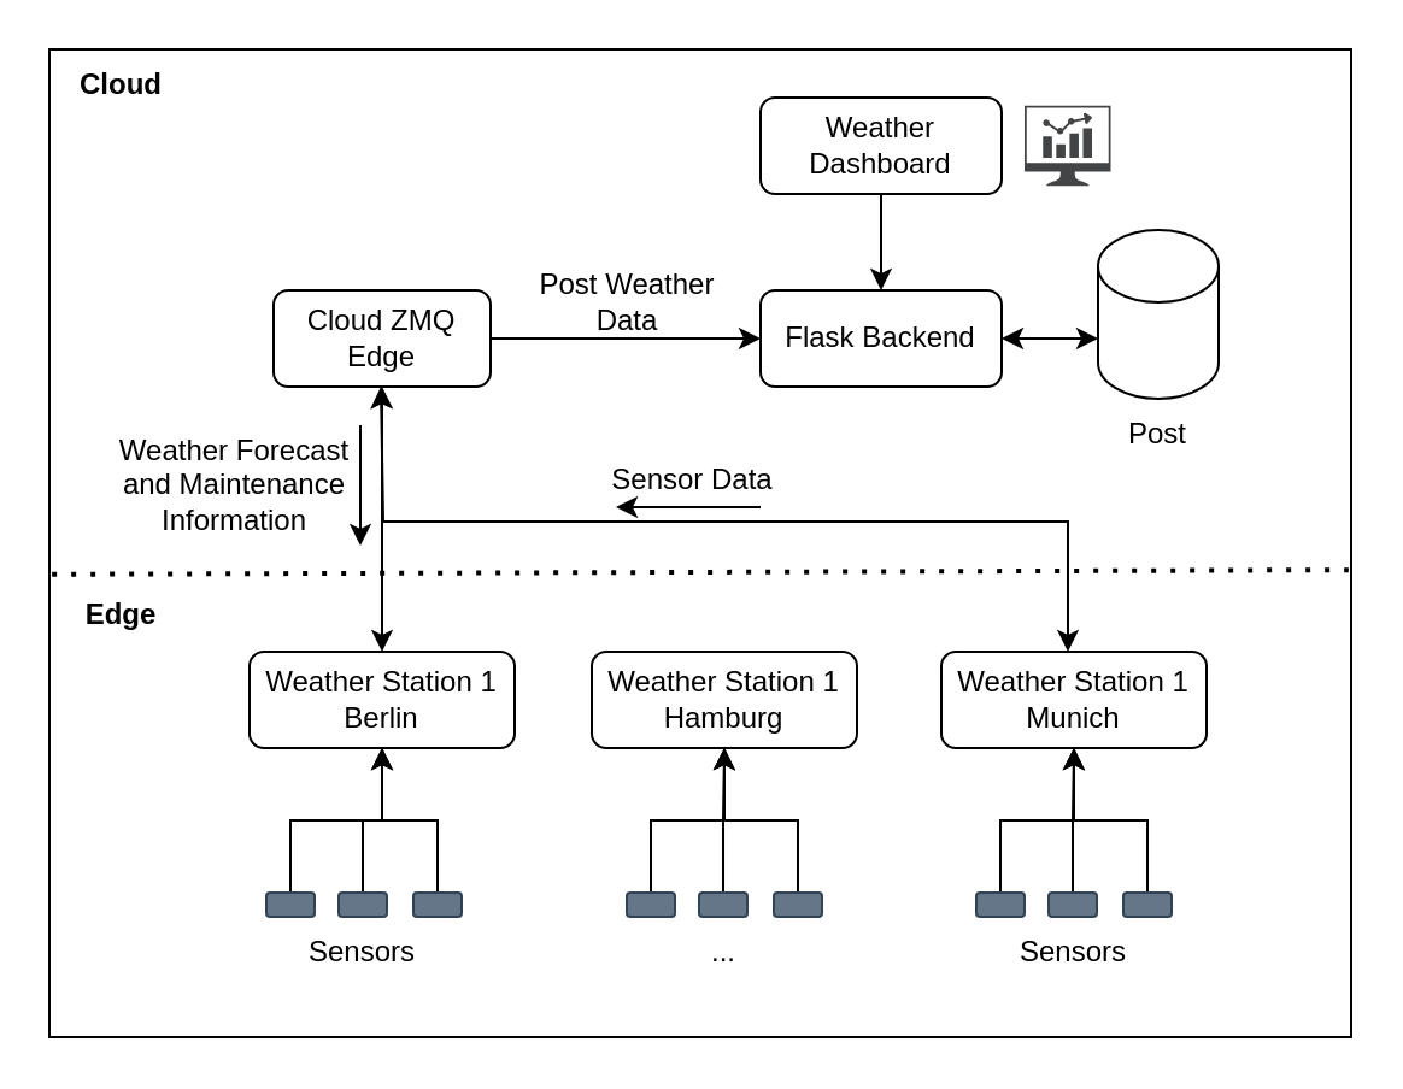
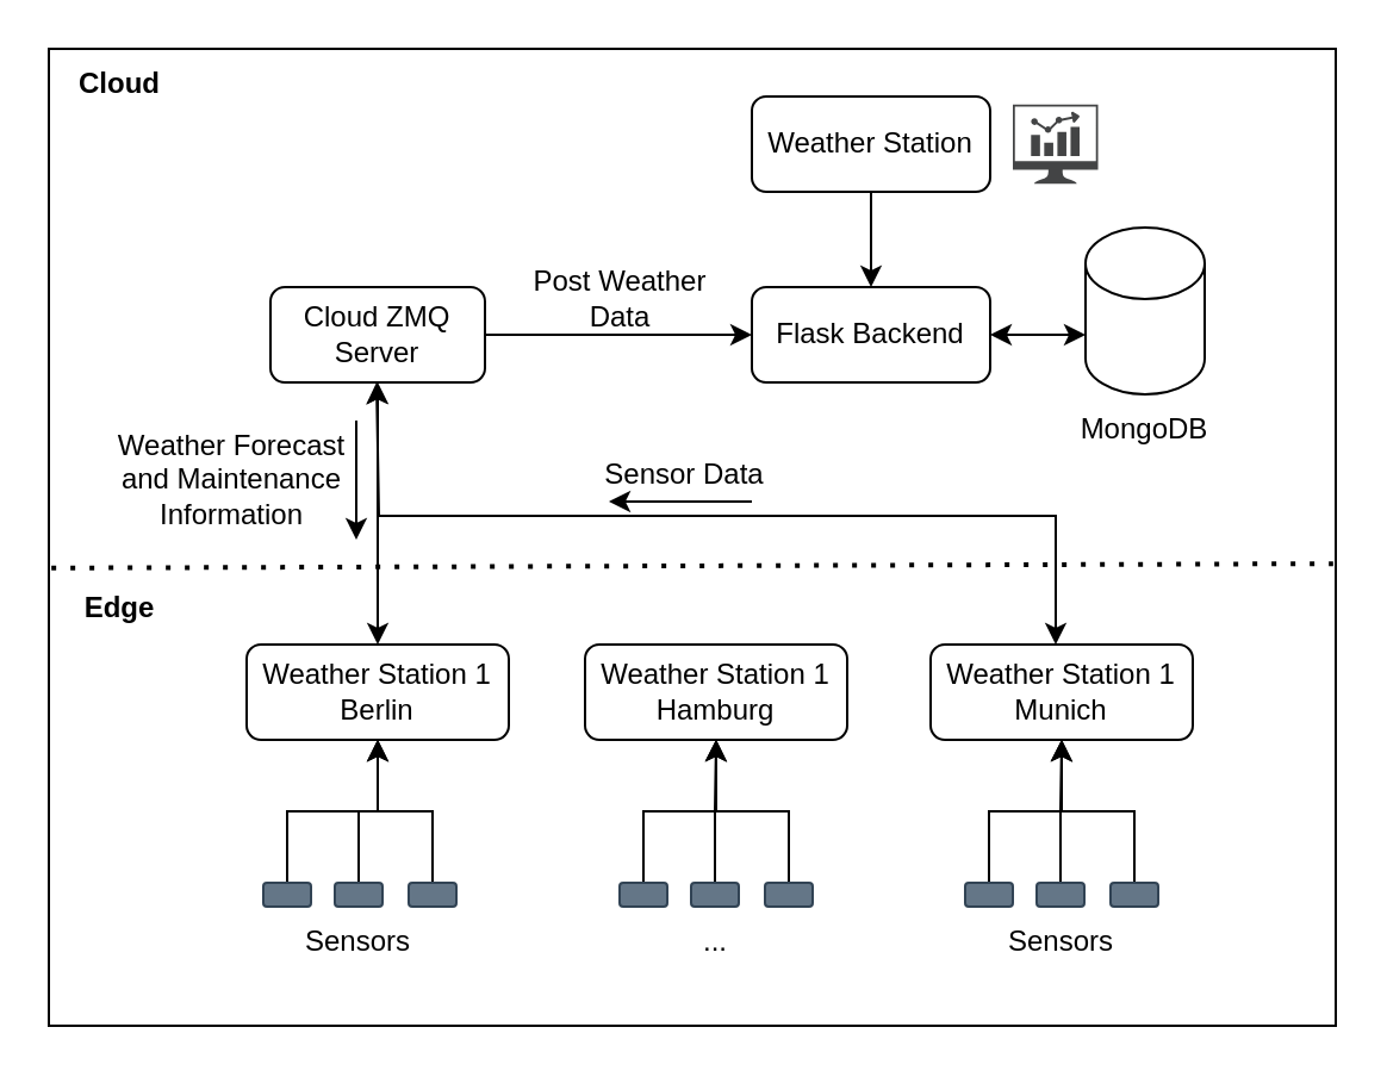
  <mxCell id="0" />
  <mxCell id="1" parent="0" />
  <mxCell id="2" value="" style="rounded=0;whiteSpace=wrap;html=1;" vertex="1" parent="1"><mxGeometry x="20" y="20" width="540" height="410" as="geometry" /></mxCell>
  <mxCell id="3" value="&lt;div&gt;&lt;b&gt;Cloud&lt;/b&gt;&lt;/div&gt;" style="text;html=1;strokeColor=none;fillColor=none;align=center;verticalAlign=middle;whiteSpace=wrap;rounded=0;" vertex="1" parent="1"><mxGeometry x="20" y="20" width="60" height="30" as="geometry" /></mxCell>
  <mxCell id="4" value="" style="shape=cylinder3;whiteSpace=wrap;html=1;boundedLbl=1;backgroundOutline=1;size=15;" vertex="1" parent="1"><mxGeometry x="455" y="95" width="50" height="70" as="geometry" /></mxCell>
- <mxCell id="5" value="Post" style="text;html=1;strokeColor=none;fillColor=none;align=center;verticalAlign=middle;whiteSpace=wrap;rounded=0;" vertex="1" parent="1"><mxGeometry x="450" y="165" width="60" height="30" as="geometry" /></mxCell>
+ <mxCell id="5" value="MongoDB" style="text;html=1;strokeColor=none;fillColor=none;align=center;verticalAlign=middle;whiteSpace=wrap;rounded=0;" vertex="1" parent="1"><mxGeometry x="450" y="165" width="60" height="30" as="geometry" /></mxCell>
  <mxCell id="6" style="edgeStyle=orthogonalEdgeStyle;rounded=0;orthogonalLoop=1;jettySize=auto;html=1;exitX=1;exitY=0.5;exitDx=0;exitDy=0;entryX=0;entryY=0;entryDx=0;entryDy=45;entryPerimeter=0;startArrow=classic;startFill=1;" edge="1" parent="1" source="7" target="4"><mxGeometry relative="1" as="geometry" /></mxCell>
  <mxCell id="7" value="Flask Backend" style="rounded=1;whiteSpace=wrap;html=1;" vertex="1" parent="1"><mxGeometry x="315" y="120" width="100" height="40" as="geometry" /></mxCell>
  <mxCell id="8" style="edgeStyle=orthogonalEdgeStyle;rounded=0;orthogonalLoop=1;jettySize=auto;html=1;exitX=1;exitY=0.5;exitDx=0;exitDy=0;entryX=0;entryY=0.5;entryDx=0;entryDy=0;" edge="1" parent="1" source="9" target="7"><mxGeometry relative="1" as="geometry" /></mxCell>
- <mxCell id="9" value="Cloud ZMQ Edge" style="rounded=1;whiteSpace=wrap;html=1;" vertex="1" parent="1"><mxGeometry x="113" y="120" width="90" height="40" as="geometry" /></mxCell>
+ <mxCell id="9" value="Cloud ZMQ Server" style="rounded=1;whiteSpace=wrap;html=1;" vertex="1" parent="1"><mxGeometry x="113" y="120" width="90" height="40" as="geometry" /></mxCell>
  <mxCell id="10" style="edgeStyle=orthogonalEdgeStyle;rounded=0;orthogonalLoop=1;jettySize=auto;html=1;exitX=0.5;exitY=1;exitDx=0;exitDy=0;entryX=0.5;entryY=0;entryDx=0;entryDy=0;" edge="1" parent="1" source="11" target="7"><mxGeometry relative="1" as="geometry" /></mxCell>
- <mxCell id="11" value="Weather Dashboard" style="rounded=1;whiteSpace=wrap;html=1;" vertex="1" parent="1"><mxGeometry x="315" y="40" width="100" height="40" as="geometry" /></mxCell>
+ <mxCell id="11" value="Weather Station" style="rounded=1;whiteSpace=wrap;html=1;" vertex="1" parent="1"><mxGeometry x="315" y="40" width="100" height="40" as="geometry" /></mxCell>
  <mxCell id="12" value="Post Weather Data" style="text;html=1;strokeColor=none;fillColor=none;align=center;verticalAlign=middle;whiteSpace=wrap;rounded=0;" vertex="1" parent="1"><mxGeometry x="220" y="110" width="80" height="30" as="geometry" /></mxCell>
  <mxCell id="13" style="edgeStyle=orthogonalEdgeStyle;rounded=0;orthogonalLoop=1;jettySize=auto;html=1;exitX=0.5;exitY=0;exitDx=0;exitDy=0;entryX=0.5;entryY=1;entryDx=0;entryDy=0;startArrow=classic;startFill=1;" edge="1" parent="1" source="14" target="9"><mxGeometry relative="1" as="geometry" /></mxCell>
  <mxCell id="14" value="&lt;div&gt;Weather Station 1&lt;br&gt;&lt;/div&gt;&lt;div&gt;Berlin&lt;br&gt;&lt;/div&gt;" style="rounded=1;whiteSpace=wrap;html=1;" vertex="1" parent="1"><mxGeometry x="103" y="270" width="110" height="40" as="geometry" /></mxCell>
  <mxCell id="15" value="&lt;div&gt;Weather Station 1&lt;br&gt;&lt;/div&gt;&lt;div&gt;Hamburg&lt;br&gt;&lt;/div&gt;" style="rounded=1;whiteSpace=wrap;html=1;" vertex="1" parent="1"><mxGeometry x="245" y="270" width="110" height="40" as="geometry" /></mxCell>
  <mxCell id="16" style="edgeStyle=orthogonalEdgeStyle;rounded=0;orthogonalLoop=1;jettySize=auto;html=1;exitX=0.5;exitY=0;exitDx=0;exitDy=0;startArrow=classic;startFill=1;" edge="1" parent="1"><mxGeometry relative="1" as="geometry"><mxPoint x="157.5" y="160" as="targetPoint" /><mxPoint x="442.5" y="270" as="sourcePoint" /><Array as="points"><mxPoint x="442.5" y="216" /><mxPoint x="158.5" y="216" /></Array></mxGeometry></mxCell>
  <mxCell id="17" value="&lt;div&gt;Weather Station 1&lt;br&gt;&lt;/div&gt;&lt;div&gt;Munich&lt;br&gt;&lt;/div&gt;" style="rounded=1;whiteSpace=wrap;html=1;" vertex="1" parent="1"><mxGeometry x="390" y="270" width="110" height="40" as="geometry" /></mxCell>
  <mxCell id="18" value="Sensor Data" style="text;html=1;strokeColor=none;fillColor=none;align=center;verticalAlign=middle;whiteSpace=wrap;rounded=0;" vertex="1" parent="1"><mxGeometry x="247" y="184" width="80" height="30" as="geometry" /></mxCell>
  <mxCell id="19" style="edgeStyle=orthogonalEdgeStyle;rounded=0;orthogonalLoop=1;jettySize=auto;html=1;exitX=0.5;exitY=0;exitDx=0;exitDy=0;entryX=0.5;entryY=1;entryDx=0;entryDy=0;" edge="1" parent="1" source="20" target="14"><mxGeometry relative="1" as="geometry" /></mxCell>
  <mxCell id="20" value="" style="rounded=1;whiteSpace=wrap;html=1;fillColor=#647687;fontColor=#ffffff;strokeColor=#314354;" vertex="1" parent="1"><mxGeometry x="110" y="370" width="20" height="10" as="geometry" /></mxCell>
  <mxCell id="21" style="edgeStyle=orthogonalEdgeStyle;rounded=0;orthogonalLoop=1;jettySize=auto;html=1;exitX=0.5;exitY=0;exitDx=0;exitDy=0;entryX=0.5;entryY=1;entryDx=0;entryDy=0;" edge="1" parent="1" source="22" target="14"><mxGeometry relative="1" as="geometry" /></mxCell>
  <mxCell id="22" value="" style="rounded=1;whiteSpace=wrap;html=1;fillColor=#647687;fontColor=#ffffff;strokeColor=#314354;" vertex="1" parent="1"><mxGeometry x="140" y="370" width="20" height="10" as="geometry" /></mxCell>
  <mxCell id="23" style="edgeStyle=orthogonalEdgeStyle;rounded=0;orthogonalLoop=1;jettySize=auto;html=1;exitX=0.5;exitY=0;exitDx=0;exitDy=0;entryX=0.5;entryY=1;entryDx=0;entryDy=0;" edge="1" parent="1" source="24" target="14"><mxGeometry relative="1" as="geometry" /></mxCell>
  <mxCell id="24" value="" style="rounded=1;whiteSpace=wrap;html=1;fillColor=#647687;fontColor=#ffffff;strokeColor=#314354;" vertex="1" parent="1"><mxGeometry x="171" y="370" width="20" height="10" as="geometry" /></mxCell>
  <mxCell id="25" style="edgeStyle=orthogonalEdgeStyle;rounded=0;orthogonalLoop=1;jettySize=auto;html=1;exitX=0.5;exitY=0;exitDx=0;exitDy=0;entryX=0.5;entryY=1;entryDx=0;entryDy=0;" edge="1" parent="1" source="26" target="15"><mxGeometry relative="1" as="geometry" /></mxCell>
  <mxCell id="26" value="" style="rounded=1;whiteSpace=wrap;html=1;fillColor=#647687;fontColor=#ffffff;strokeColor=#314354;" vertex="1" parent="1"><mxGeometry x="259.5" y="370" width="20" height="10" as="geometry" /></mxCell>
  <mxCell id="27" style="edgeStyle=orthogonalEdgeStyle;rounded=0;orthogonalLoop=1;jettySize=auto;html=1;exitX=0.5;exitY=0;exitDx=0;exitDy=0;entryX=0.5;entryY=1;entryDx=0;entryDy=0;" edge="1" parent="1" source="28" target="15"><mxGeometry relative="1" as="geometry" /></mxCell>
  <mxCell id="28" value="" style="rounded=1;whiteSpace=wrap;html=1;fillColor=#647687;fontColor=#ffffff;strokeColor=#314354;" vertex="1" parent="1"><mxGeometry x="289.5" y="370" width="20" height="10" as="geometry" /></mxCell>
  <mxCell id="29" style="edgeStyle=orthogonalEdgeStyle;rounded=0;orthogonalLoop=1;jettySize=auto;html=1;exitX=0.5;exitY=0;exitDx=0;exitDy=0;entryX=0.5;entryY=1;entryDx=0;entryDy=0;" edge="1" parent="1" source="30" target="15"><mxGeometry relative="1" as="geometry" /></mxCell>
  <mxCell id="30" value="" style="rounded=1;whiteSpace=wrap;html=1;fillColor=#647687;fontColor=#ffffff;strokeColor=#314354;" vertex="1" parent="1"><mxGeometry x="320.5" y="370" width="20" height="10" as="geometry" /></mxCell>
  <mxCell id="31" style="edgeStyle=orthogonalEdgeStyle;rounded=0;orthogonalLoop=1;jettySize=auto;html=1;exitX=0.5;exitY=0;exitDx=0;exitDy=0;entryX=0.5;entryY=1;entryDx=0;entryDy=0;" edge="1" parent="1" source="32" target="17"><mxGeometry relative="1" as="geometry" /></mxCell>
  <mxCell id="32" value="" style="rounded=1;whiteSpace=wrap;html=1;fillColor=#647687;fontColor=#ffffff;strokeColor=#314354;" vertex="1" parent="1"><mxGeometry x="404.5" y="370" width="20" height="10" as="geometry" /></mxCell>
  <mxCell id="33" style="edgeStyle=orthogonalEdgeStyle;rounded=0;orthogonalLoop=1;jettySize=auto;html=1;exitX=0.5;exitY=0;exitDx=0;exitDy=0;entryX=0.5;entryY=1;entryDx=0;entryDy=0;" edge="1" parent="1" source="34" target="17"><mxGeometry relative="1" as="geometry" /></mxCell>
  <mxCell id="34" value="" style="rounded=1;whiteSpace=wrap;html=1;fillColor=#647687;fontColor=#ffffff;strokeColor=#314354;" vertex="1" parent="1"><mxGeometry x="434.5" y="370" width="20" height="10" as="geometry" /></mxCell>
  <mxCell id="35" style="edgeStyle=orthogonalEdgeStyle;rounded=0;orthogonalLoop=1;jettySize=auto;html=1;exitX=0.5;exitY=0;exitDx=0;exitDy=0;entryX=0.5;entryY=1;entryDx=0;entryDy=0;" edge="1" parent="1" source="36" target="17"><mxGeometry relative="1" as="geometry" /></mxCell>
  <mxCell id="36" value="" style="rounded=1;whiteSpace=wrap;html=1;fillColor=#647687;fontColor=#ffffff;strokeColor=#314354;" vertex="1" parent="1"><mxGeometry x="465.5" y="370" width="20" height="10" as="geometry" /></mxCell>
  <mxCell id="37" value="Sensors" style="text;html=1;strokeColor=none;fillColor=none;align=center;verticalAlign=middle;whiteSpace=wrap;rounded=0;" vertex="1" parent="1"><mxGeometry x="120" y="380" width="60" height="30" as="geometry" /></mxCell>
  <mxCell id="38" value="" style="endArrow=classic;html=1;rounded=0;" edge="1" parent="1"><mxGeometry width="50" height="50" relative="1" as="geometry"><mxPoint x="315" y="210" as="sourcePoint" /><mxPoint x="255" y="210" as="targetPoint" /></mxGeometry></mxCell>
  <mxCell id="39" value="" style="endArrow=classic;html=1;rounded=0;" edge="1" parent="1"><mxGeometry width="50" height="50" relative="1" as="geometry"><mxPoint x="149" y="176" as="sourcePoint" /><mxPoint x="149" y="226" as="targetPoint" /></mxGeometry></mxCell>
  <mxCell id="40" value="Weather Forecast and Maintenance Information" style="text;html=1;strokeColor=none;fillColor=none;align=center;verticalAlign=middle;whiteSpace=wrap;rounded=0;" vertex="1" parent="1"><mxGeometry x="47" y="186" width="100" height="30" as="geometry" /></mxCell>
  <mxCell id="41" value="Sensors" style="text;html=1;strokeColor=none;fillColor=none;align=center;verticalAlign=middle;whiteSpace=wrap;rounded=0;" vertex="1" parent="1"><mxGeometry x="415" y="380" width="60" height="30" as="geometry" /></mxCell>
  <mxCell id="42" value="..." style="text;html=1;strokeColor=none;fillColor=none;align=center;verticalAlign=middle;whiteSpace=wrap;rounded=0;" vertex="1" parent="1"><mxGeometry x="270" y="380" width="60" height="30" as="geometry" /></mxCell>
  <mxCell id="43" value="Edge" style="text;html=1;strokeColor=none;fillColor=none;align=center;verticalAlign=middle;whiteSpace=wrap;rounded=0;fontStyle=1" vertex="1" parent="1"><mxGeometry x="20" y="240" width="60" height="30" as="geometry" /></mxCell>
  <mxCell id="44" value="" style="endArrow=none;dashed=1;html=1;dashPattern=1 3;strokeWidth=2;rounded=0;exitX=0.002;exitY=0.529;exitDx=0;exitDy=0;exitPerimeter=0;entryX=0.998;entryY=0.527;entryDx=0;entryDy=0;entryPerimeter=0;" edge="1" parent="1" target="2"><mxGeometry width="50" height="50" relative="1" as="geometry"><mxPoint x="21.08" y="237.89" as="sourcePoint" /><mxPoint x="563.78" y="232.97" as="targetPoint" /></mxGeometry></mxCell>
  <mxCell id="45" value="" style="sketch=0;pointerEvents=1;shadow=0;dashed=0;html=1;strokeColor=none;fillColor=#434445;aspect=fixed;labelPosition=center;verticalLabelPosition=bottom;verticalAlign=top;align=center;outlineConnect=0;shape=mxgraph.vvd.nsx_dashboard;" vertex="1" parent="1"><mxGeometry x="424.5" y="43.38" width="35.75" height="33.25" as="geometry" /></mxCell>
